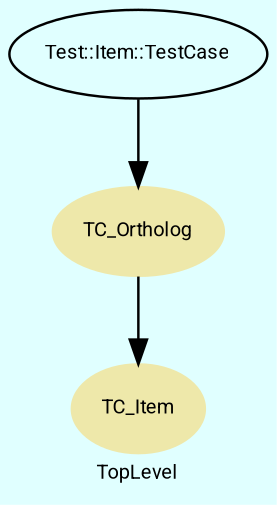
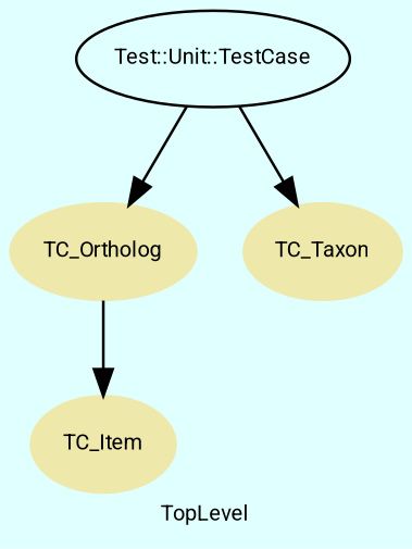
  digraph {
    bgcolor=lightcyan1
    compound=true
    fontname=Roboto
    fontsize=8
    label=TopLevel
    node [color=palegoldenrod fontcolor=black fontname=Roboto fontsize=8 shape=ellipse style=filled]
    edge [fontname=Roboto]
    n1 [label=TC_Ortholog]
    n2 [label=TC_Item]
-   n4 [color=black label="Test::Item::TestCase" fontcolor="" shape="" style=""]
+   n3 [label=TC_Taxon]
+   n4 [color=black label="Test::Unit::TestCase" fontcolor="" shape="" style=""]
    n1 -> n2
    n4 -> n1
+   n4 -> n3
  }
